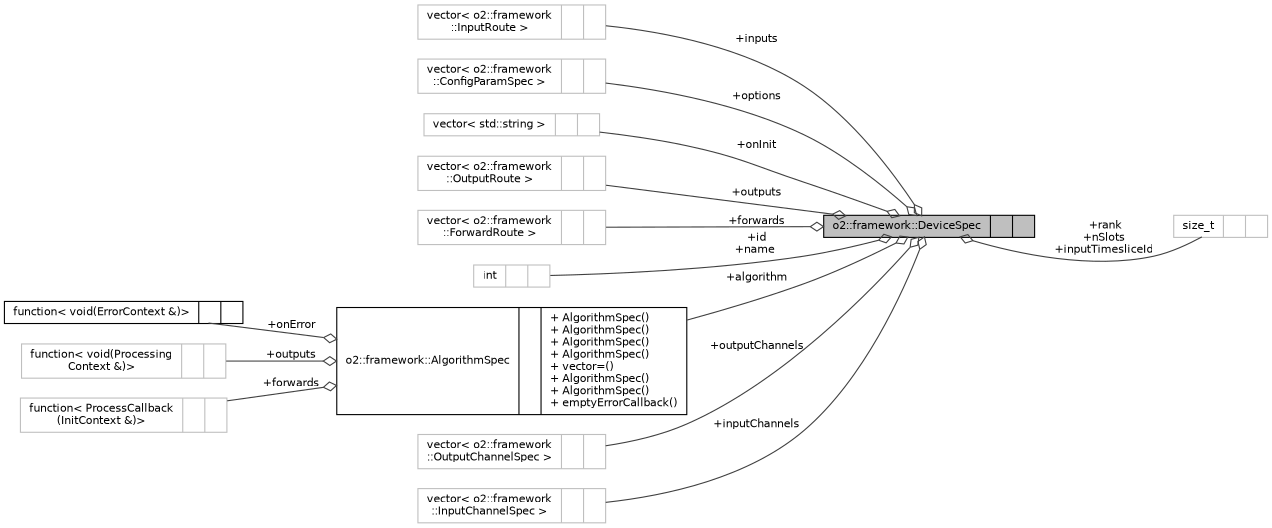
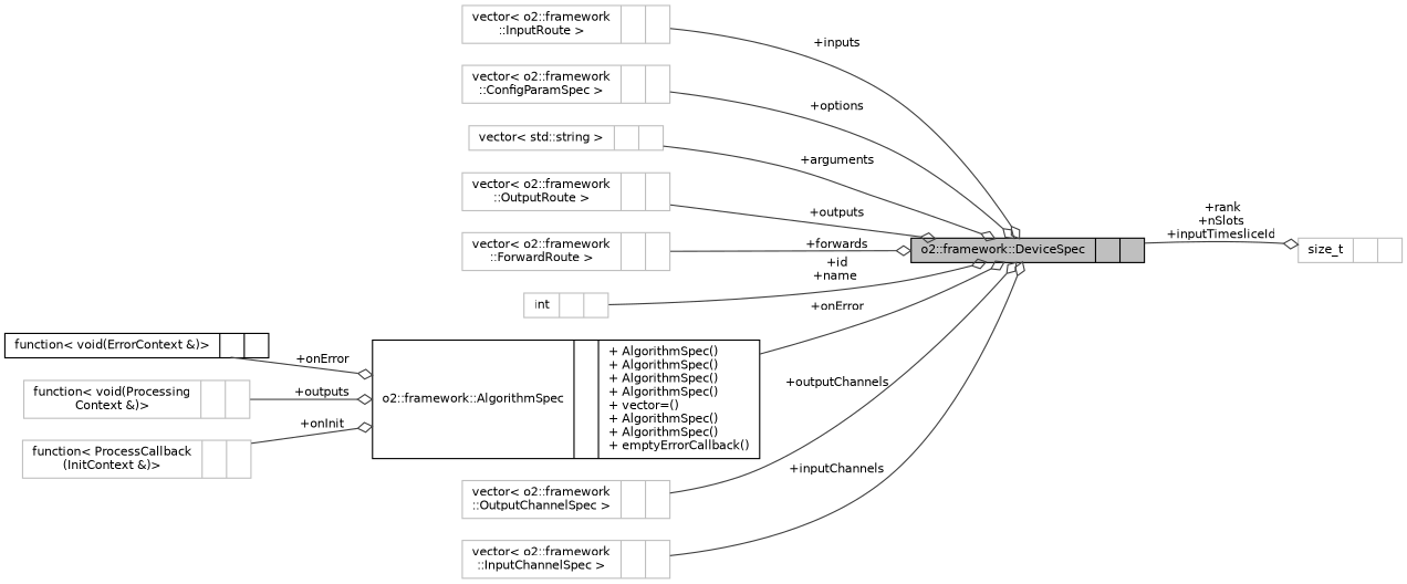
  digraph {
    rankdir=LR
    node [color=grey75 fontname=Helvetica fontsize=10 shape=record]
    edge [arrowhead=odiamond color=grey25 fontname=Helvetica fontsize=10 labelfontname=Helvetica labelfontsize=10 style=solid]
    n1 [color=black fillcolor=grey75 fontcolor=black height=0.2 label="{o2::framework::DeviceSpec\n||}" style=filled width=0.4]
    n2 [height=0.2 label="{vector\< o2::framework\l::InputRoute \>\n||}" width=0.4]
    n3 [height=0.2 label="{vector\< o2::framework\l::ConfigParamSpec \>\n||}" width=0.4]
    n4 [height=0.2 label="{vector\< std::string \>\n||}" width=0.4]
    n5 [height=0.2 label="{size_t\n||}" width=0.4]
    n6 [height=0.2 label="{vector\< o2::framework\l::OutputRoute \>\n||}" width=0.4]
    n7 [height=0.2 label="{vector\< o2::framework\l::ForwardRoute \>\n||}" width=0.4]
    n8 [height=0.2 label="{int\n||}" width=0.4]
    n9 [color=black height=0.2 label="{o2::framework::AlgorithmSpec\n||+ AlgorithmSpec()\l+ AlgorithmSpec()\l+ AlgorithmSpec()\l+ AlgorithmSpec()\l+ vector=()\l+ AlgorithmSpec()\l+ AlgorithmSpec()\l+ emptyErrorCallback()\l}" width=0.4]
    n10 [color=black height=0.2 label="{function\< void(ErrorContext &)\>\n||}" width=0.4]
    n11 [height=0.2 label="{function\< void(Processing\lContext &)\>\n||}" width=0.4]
    n12 [height=0.2 label="{function\< ProcessCallback\l(InitContext &)\>\n||}" width=0.4]
    n13 [height=0.2 label="{vector\< o2::framework\l::OutputChannelSpec \>\n||}" width=0.4]
    n14 [height=0.2 label="{vector\< o2::framework\l::InputChannelSpec \>\n||}" width=0.4]
    n2 -> n1 [label=" +inputs"]
    n3 -> n1 [label=" +options"]
-   n4 -> n1 [label=" +onInit"]
-   n5 -> n1 [label=" +rank\n+nSlots\n+inputTimesliceId"]
+   n4 -> n1 [label=" +arguments"]
+   n1 -> n5 [label=" +rank\n+nSlots\n+inputTimesliceId"]
    n6 -> n1 [label=" +outputs"]
    n7 -> n1 [label=" +forwards"]
    n8 -> n1 [label=" +id\n+name"]
-   n9 -> n1 [label=" +algorithm"]
+   n9 -> n1 [label=" +onError"]
    n10 -> n9 [label=" +onError"]
    n11 -> n9 [label=" +outputs"]
-   n12 -> n9 [label=" +forwards"]
+   n12 -> n9 [label=" +onInit"]
    n13 -> n1 [label=" +outputChannels"]
    n14 -> n1 [label=" +inputChannels"]
  }
